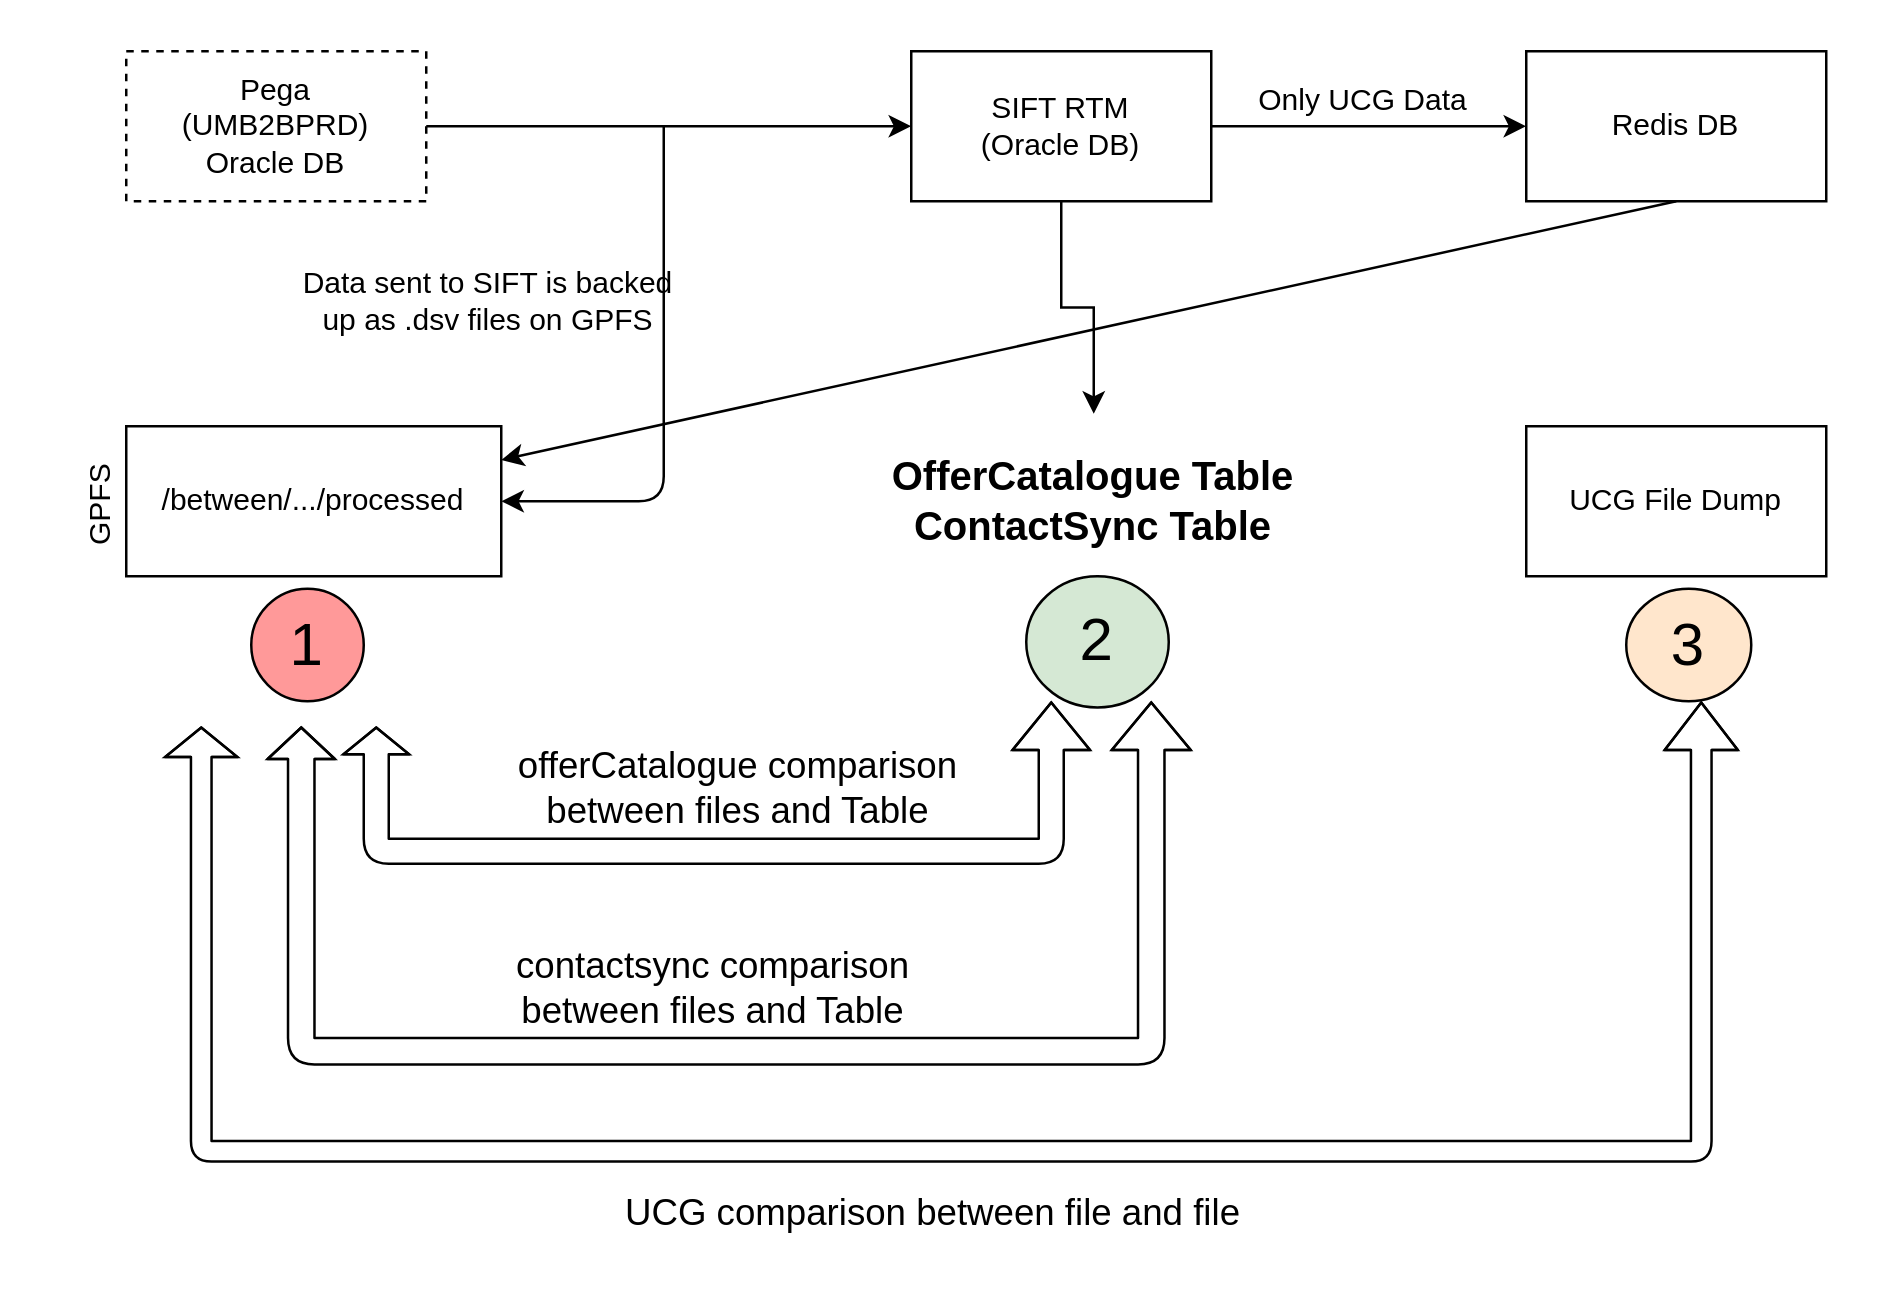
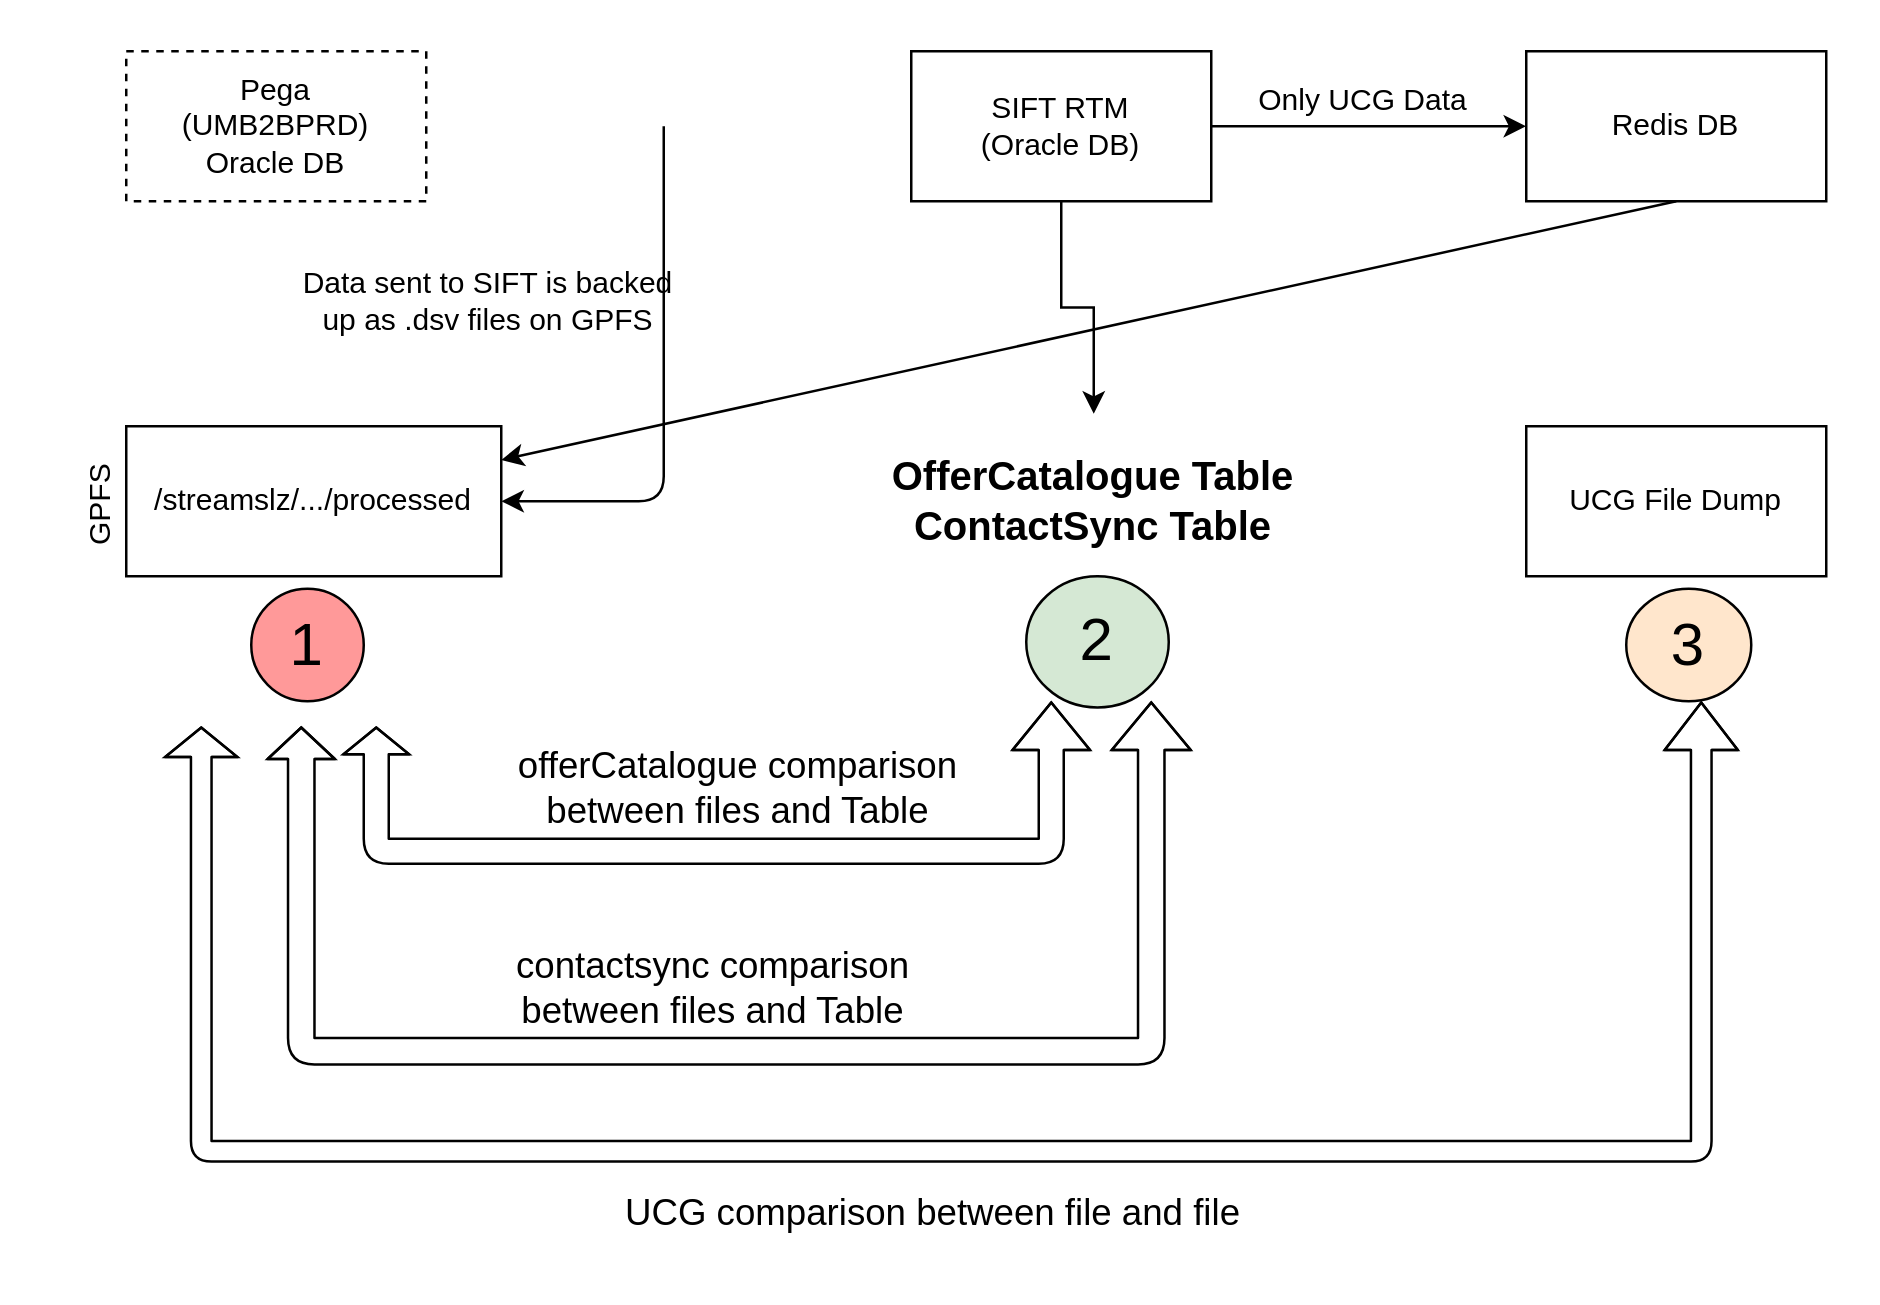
  <mxCell id="0" />
  <mxCell id="1" parent="0" />
  <mxCell id="2" value="" style="endArrow=classic;html=1;entryX=1;entryY=0.5;entryDx=0;entryDy=0;" edge="1" parent="1" target="7"><mxGeometry width="50" height="50" relative="1" as="geometry"><mxPoint x="265" y="50" as="sourcePoint" /><mxPoint x="450" y="110" as="targetPoint" /><Array as="points"><mxPoint x="265" y="200" /></Array></mxGeometry></mxCell>
  <mxCell id="3" value="Pega&lt;br&gt;(UMB2BPRD)&lt;br&gt;Oracle DB" style="rounded=0;whiteSpace=wrap;html=1;dashed=1;" vertex="1" parent="1"><mxGeometry x="50" y="20" width="120" height="60" as="geometry" /></mxCell>
  <mxCell id="4" style="edgeStyle=orthogonalEdgeStyle;rounded=0;orthogonalLoop=1;jettySize=auto;html=1;entryX=0.5;entryY=0;entryDx=0;entryDy=0;" edge="1" parent="1" source="5" target="13"><mxGeometry relative="1" as="geometry" /></mxCell>
  <mxCell id="5" value="SIFT RTM&lt;br&gt;(Oracle DB)" style="rounded=0;whiteSpace=wrap;html=1;" vertex="1" parent="1"><mxGeometry x="364" y="20" width="120" height="60" as="geometry" /></mxCell>
- <mxCell id="6" value="" style="endArrow=classic;html=1;entryX=0;entryY=0.5;entryDx=0;entryDy=0;" edge="1" parent="1" source="3" target="5"><mxGeometry width="50" height="50" relative="1" as="geometry"><mxPoint x="170" y="60" as="sourcePoint" /><mxPoint x="220" y="10" as="targetPoint" /></mxGeometry></mxCell>
- <mxCell id="7" value="/between/.../processed" style="rounded=0;whiteSpace=wrap;html=1;" vertex="1" parent="1"><mxGeometry x="50" y="170" width="150" height="60" as="geometry" /></mxCell>
+ <mxCell id="7" value="/streamslz/.../processed" style="rounded=0;whiteSpace=wrap;html=1;" vertex="1" parent="1"><mxGeometry x="50" y="170" width="150" height="60" as="geometry" /></mxCell>
  <mxCell id="8" value="Redis DB" style="rounded=0;whiteSpace=wrap;html=1;" vertex="1" parent="1"><mxGeometry x="610" y="20" width="120" height="60" as="geometry" /></mxCell>
  <mxCell id="9" value="" style="endArrow=classic;html=1;exitX=1;exitY=0.5;exitDx=0;exitDy=0;entryX=0;entryY=0.5;entryDx=0;entryDy=0;" edge="1" parent="1" source="5" target="8"><mxGeometry width="50" height="50" relative="1" as="geometry"><mxPoint x="400" y="160" as="sourcePoint" /><mxPoint x="450" y="110" as="targetPoint" /><Array as="points" /></mxGeometry></mxCell>
  <mxCell id="10" value="Only UCG Data&lt;br&gt;" style="text;html=1;strokeColor=none;fillColor=none;align=center;verticalAlign=middle;whiteSpace=wrap;rounded=0;" vertex="1" parent="1"><mxGeometry x="490" y="30" width="110" height="20" as="geometry" /></mxCell>
  <mxCell id="11" value="UCG File Dump" style="rounded=0;whiteSpace=wrap;html=1;" vertex="1" parent="1"><mxGeometry x="610" y="170" width="120" height="60" as="geometry" /></mxCell>
  <mxCell id="12" value="" style="endArrow=classic;html=1;exitX=0.5;exitY=1;exitDx=0;exitDy=0;" edge="1" parent="1" source="8" target="7"><mxGeometry width="50" height="50" relative="1" as="geometry"><mxPoint x="400" y="130" as="sourcePoint" /><mxPoint x="450" y="80" as="targetPoint" /></mxGeometry></mxCell>
  <mxCell id="13" value="&lt;font style=&quot;font-size: 16px&quot;&gt;&lt;b&gt;OfferCatalogue Table&lt;br&gt;ContactSync Table&lt;/b&gt;&lt;/font&gt;" style="text;html=1;strokeColor=none;fillColor=none;align=center;verticalAlign=middle;whiteSpace=wrap;rounded=0;" vertex="1" parent="1"><mxGeometry x="350" y="165" width="174" height="70" as="geometry" /></mxCell>
  <mxCell id="14" value="Data sent to SIFT is backed up as .dsv files on GPFS" style="text;html=1;strokeColor=none;fillColor=none;align=center;verticalAlign=middle;whiteSpace=wrap;rounded=0;" vertex="1" parent="1"><mxGeometry x="120" y="90" width="150" height="60" as="geometry" /></mxCell>
  <mxCell id="15" value="&lt;font style=&quot;font-size: 24px&quot;&gt;1&lt;/font&gt;" style="ellipse;whiteSpace=wrap;html=1;labelBackgroundColor=none;fillColor=#FF9999;" vertex="1" parent="1"><mxGeometry x="100" y="235" width="45" height="45" as="geometry" /></mxCell>
  <mxCell id="16" value="&lt;font style=&quot;font-size: 24px&quot;&gt;2&lt;/font&gt;" style="ellipse;whiteSpace=wrap;html=1;labelBackgroundColor=none;fillColor=#d5e8d4;" vertex="1" parent="1"><mxGeometry x="410" y="230" width="57" height="52.5" as="geometry" /></mxCell>
  <mxCell id="17" value="&lt;font style=&quot;font-size: 24px&quot;&gt;3&lt;/font&gt;" style="ellipse;whiteSpace=wrap;html=1;labelBackgroundColor=none;fillColor=#ffe6cc;" vertex="1" parent="1"><mxGeometry x="650" y="235" width="50" height="45" as="geometry" /></mxCell>
  <mxCell id="18" value="&lt;span style=&quot;font-size: 11.0pt ; font-family: &amp;#34;calibri&amp;#34; , sans-serif&quot;&gt;offerCatalogue comparison between files and Table&lt;/span&gt;" style="text;html=1;strokeColor=none;fillColor=none;align=center;verticalAlign=middle;whiteSpace=wrap;rounded=0;labelBackgroundColor=none;" vertex="1" parent="1"><mxGeometry x="190" y="300" width="210" height="30" as="geometry" /></mxCell>
  <mxCell id="19" value="&lt;span style=&quot;font-size: 11.0pt ; font-family: &amp;#34;calibri&amp;#34; , sans-serif&quot;&gt;contactsync comparison between files and Table&lt;/span&gt;" style="text;html=1;strokeColor=none;fillColor=none;align=center;verticalAlign=middle;whiteSpace=wrap;rounded=0;labelBackgroundColor=none;" vertex="1" parent="1"><mxGeometry x="190" y="380" width="190" height="30" as="geometry" /></mxCell>
  <mxCell id="20" value="" style="shape=flexArrow;endArrow=classic;startArrow=classic;html=1;endWidth=15.294;endSize=3.247;" edge="1" parent="1"><mxGeometry width="50" height="50" relative="1" as="geometry"><mxPoint x="420" y="280" as="sourcePoint" /><mxPoint x="150" y="290" as="targetPoint" /><Array as="points"><mxPoint x="420" y="340" /><mxPoint x="150" y="340" /></Array></mxGeometry></mxCell>
  <mxCell id="21" value="" style="shape=flexArrow;endArrow=classic;startArrow=classic;html=1;endWidth=15.294;endSize=3.871;width=10.588;" edge="1" parent="1"><mxGeometry width="50" height="50" relative="1" as="geometry"><mxPoint x="460" y="280" as="sourcePoint" /><mxPoint x="120" y="290" as="targetPoint" /><Array as="points"><mxPoint x="460" y="420" /><mxPoint x="120" y="420" /></Array></mxGeometry></mxCell>
  <mxCell id="22" value="" style="shape=flexArrow;endArrow=classic;startArrow=classic;html=1;endWidth=19.723;endSize=3.612;width=8.235;" edge="1" parent="1"><mxGeometry width="50" height="50" relative="1" as="geometry"><mxPoint x="680" y="280" as="sourcePoint" /><mxPoint x="80" y="290" as="targetPoint" /><Array as="points"><mxPoint x="680" y="460" /><mxPoint x="80" y="460" /></Array></mxGeometry></mxCell>
  <mxCell id="23" value="&lt;span style=&quot;font-size: 11.0pt ; font-family: &amp;#34;calibri&amp;#34; , sans-serif&quot;&gt;UCG comparison between file and file&lt;/span&gt;" style="text;html=1;strokeColor=none;fillColor=none;align=center;verticalAlign=middle;whiteSpace=wrap;rounded=0;labelBackgroundColor=none;" vertex="1" parent="1"><mxGeometry x="240" y="470" width="266" height="30" as="geometry" /></mxCell>
  <mxCell id="24" value="GPFS&amp;nbsp;" style="text;html=1;strokeColor=none;fillColor=none;align=center;verticalAlign=middle;whiteSpace=wrap;rounded=0;labelBackgroundColor=none;rotation=-90;" vertex="1" parent="1"><mxGeometry x="20" y="187.5" width="40" height="25" as="geometry" /></mxCell>
